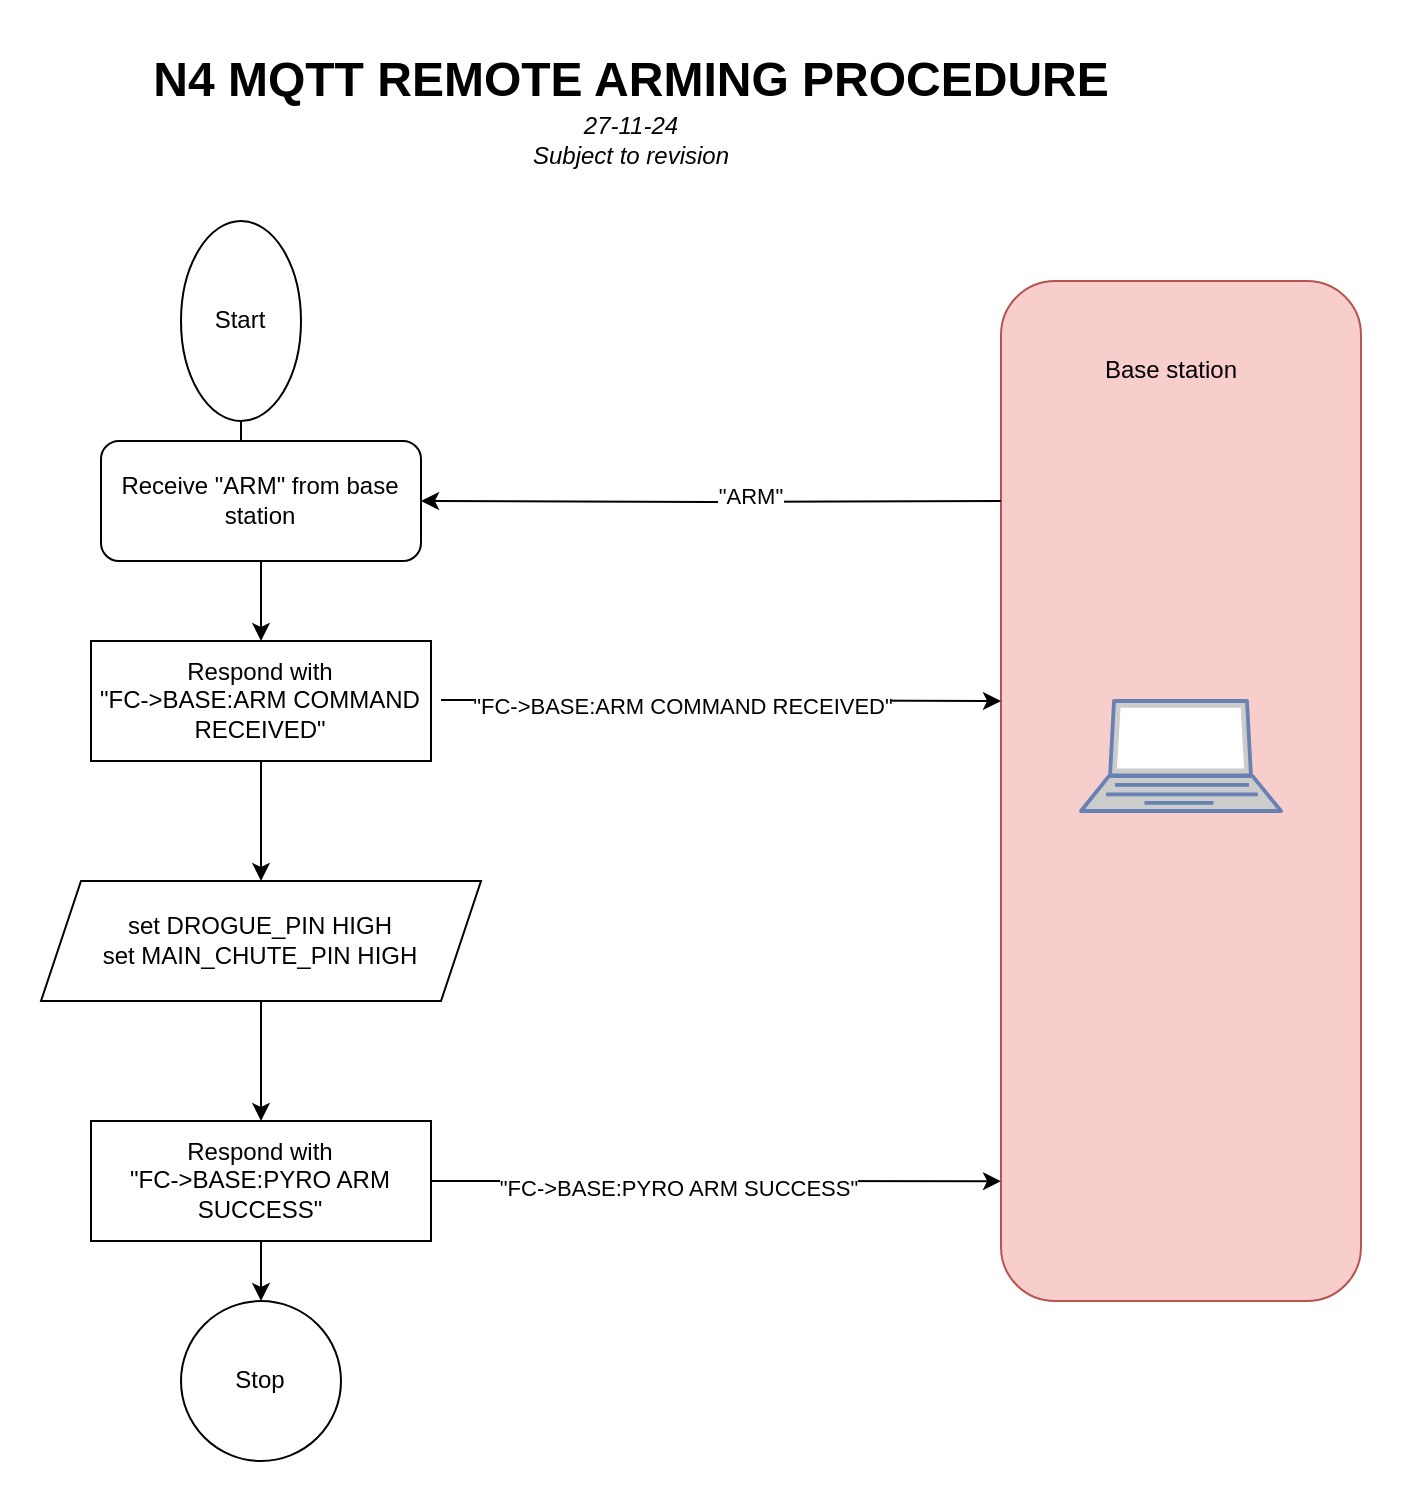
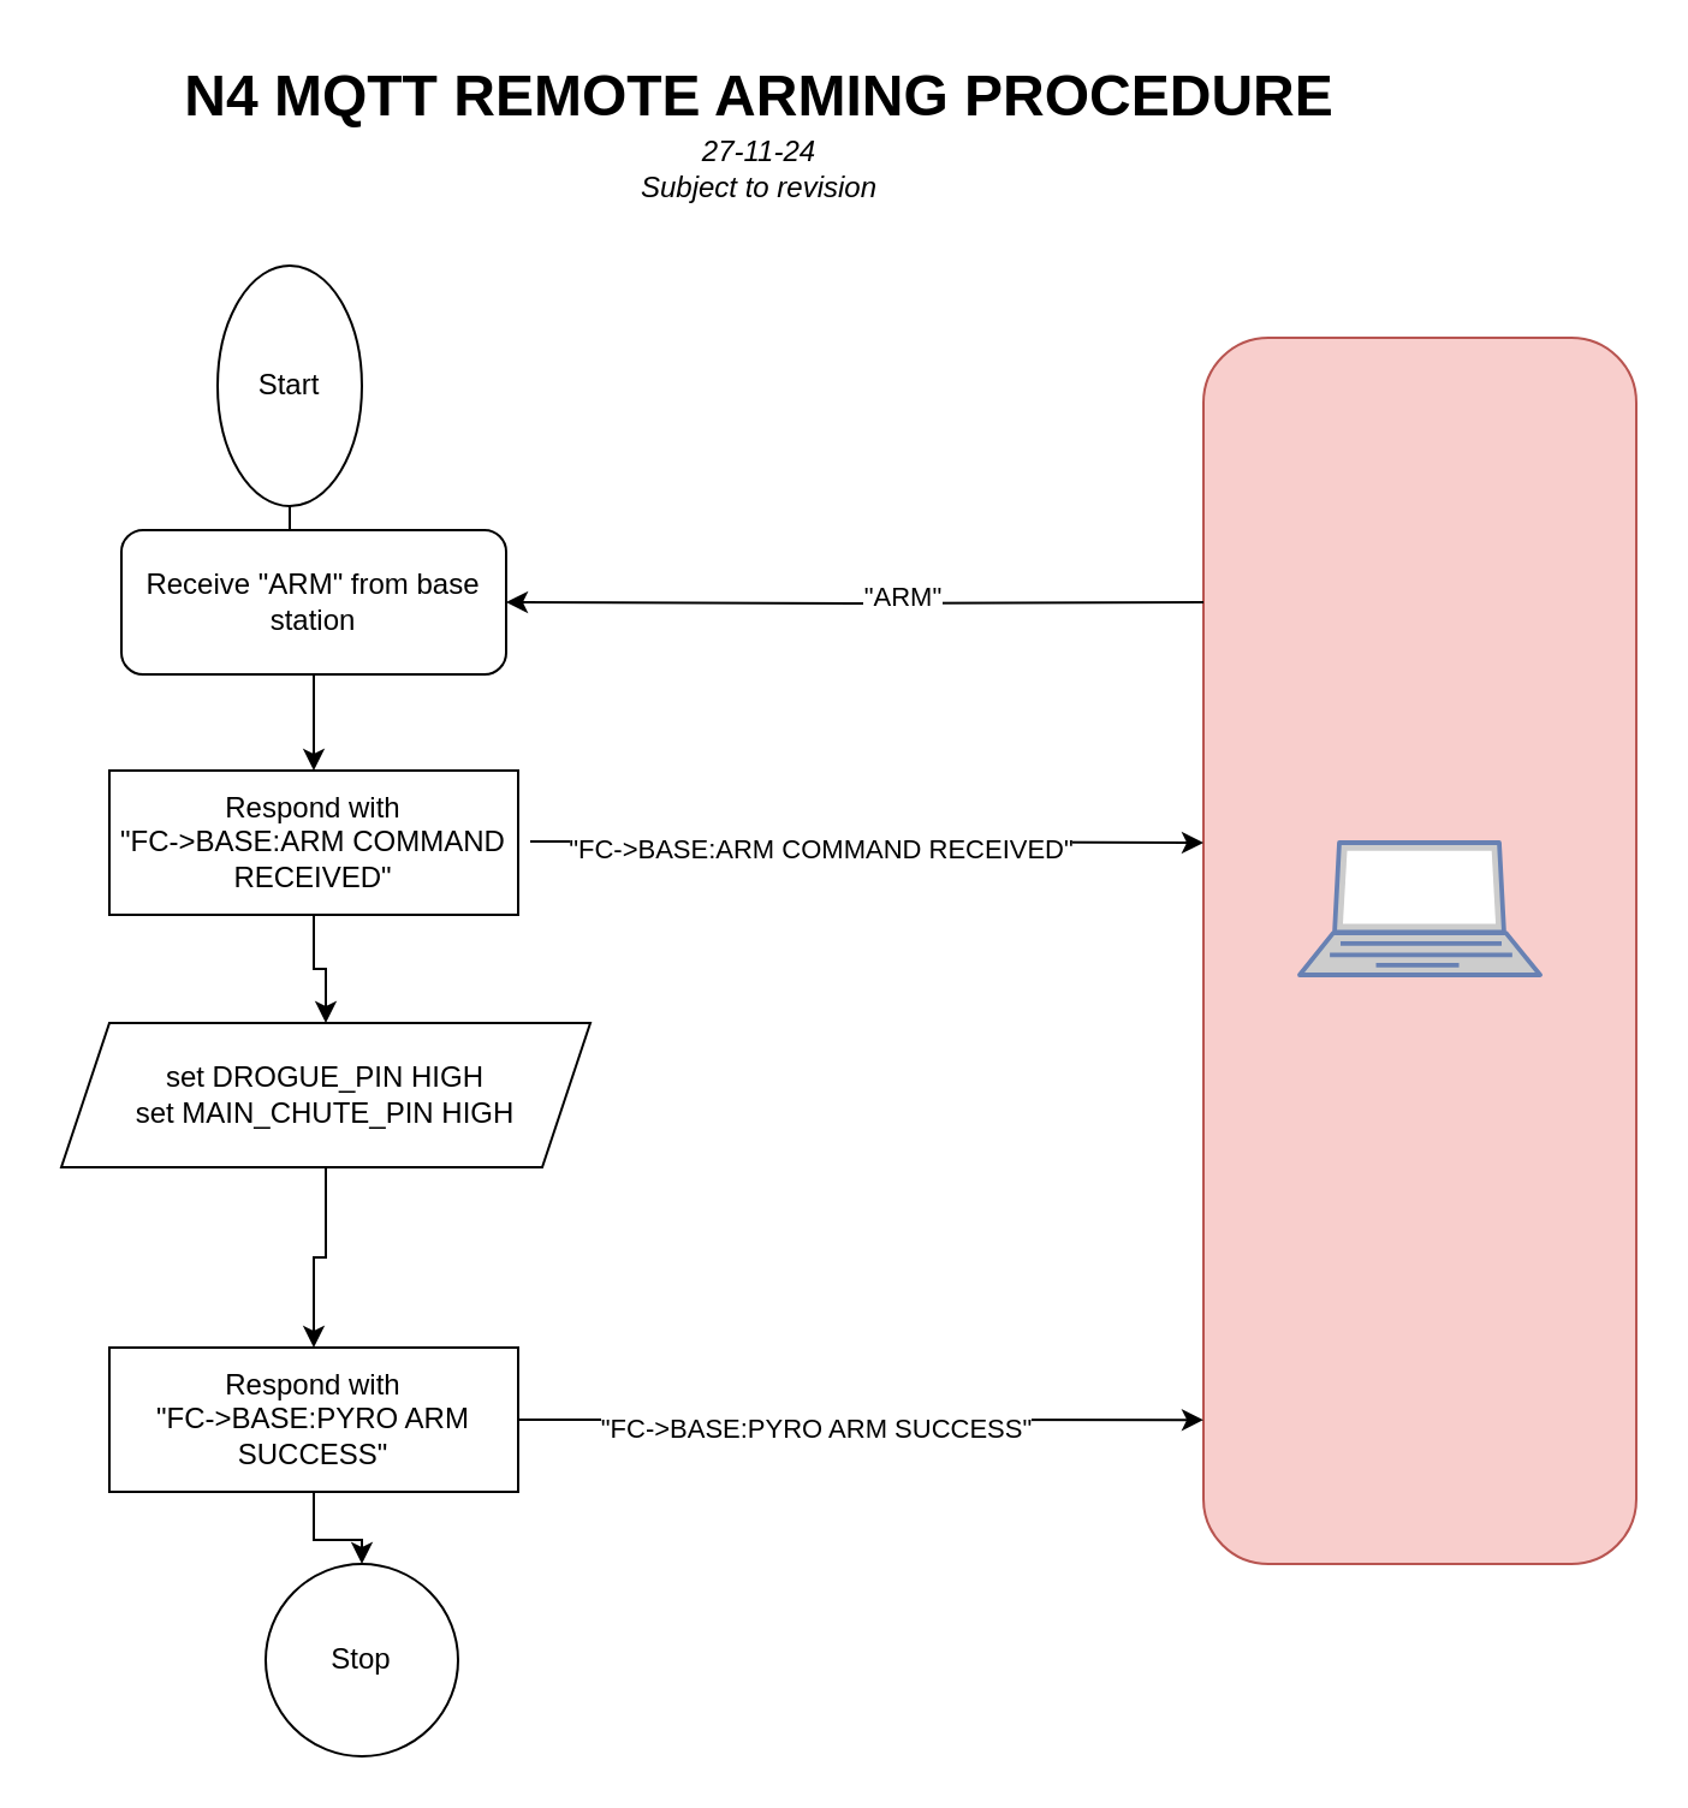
  <mxCell id="0" />
  <mxCell id="1" parent="0" />
  <mxCell id="2" value="" style="rounded=1;whiteSpace=wrap;html=1;fillColor=#f8cecc;strokeColor=#b85450;" vertex="1" parent="1"><mxGeometry x="500" y="140" width="180" height="510" as="geometry" /></mxCell>
  <mxCell id="3" value="" style="edgeStyle=orthogonalEdgeStyle;rounded=0;orthogonalLoop=1;jettySize=auto;html=1;" edge="1" parent="1" source="4" target="8"><mxGeometry relative="1" as="geometry" /></mxCell>
  <mxCell id="4" value="Start" style="ellipse;whiteSpace=wrap;html=1;aspect=fixed;" vertex="1" parent="1"><mxGeometry x="90" y="110" width="60" height="100" as="geometry" /></mxCell>
  <mxCell id="5" style="edgeStyle=orthogonalEdgeStyle;rounded=0;orthogonalLoop=1;jettySize=auto;html=1;" edge="1" parent="1" target="8"><mxGeometry relative="1" as="geometry"><mxPoint x="500" y="250" as="sourcePoint" /></mxGeometry></mxCell>
  <mxCell id="6" value="&quot;ARM&quot;" style="edgeLabel;html=1;align=center;verticalAlign=middle;resizable=0;points=[];" vertex="1" connectable="0" parent="5"><mxGeometry x="-0.142" y="-3" relative="1" as="geometry"><mxPoint as="offset" /></mxGeometry></mxCell>
  <mxCell id="7" value="" style="edgeStyle=orthogonalEdgeStyle;rounded=0;orthogonalLoop=1;jettySize=auto;html=1;" edge="1" parent="1" source="8" target="16"><mxGeometry relative="1" as="geometry" /></mxCell>
  <mxCell id="8" value="Receive &quot;ARM&quot; from base station" style="rounded=1;whiteSpace=wrap;html=1;" vertex="1" parent="1"><mxGeometry x="50" y="220" width="160" height="60" as="geometry" /></mxCell>
  <mxCell id="9" value="" style="fontColor=#0066CC;verticalAlign=top;verticalLabelPosition=bottom;labelPosition=center;align=center;html=1;outlineConnect=0;fillColor=#CCCCCC;strokeColor=#6881B3;gradientColor=none;gradientDirection=north;strokeWidth=2;shape=mxgraph.networks.laptop;" vertex="1" parent="1"><mxGeometry x="540" y="350" width="100" height="55" as="geometry" /></mxCell>
- <mxCell id="10" value="Base station" style="text;html=1;align=center;verticalAlign=middle;resizable=0;points=[];autosize=1;strokeColor=none;fillColor=none;" vertex="1" parent="1"><mxGeometry x="540" y="170" width="90" height="30" as="geometry" /></mxCell>
  <mxCell id="11" value="" style="edgeStyle=orthogonalEdgeStyle;rounded=0;orthogonalLoop=1;jettySize=auto;html=1;" edge="1" parent="1" source="12" target="18"><mxGeometry relative="1" as="geometry" /></mxCell>
- <mxCell id="12" value="set DROGUE_PIN HIGH&lt;br&gt;set MAIN_CHUTE_PIN HIGH" style="shape=parallelogram;perimeter=parallelogramPerimeter;whiteSpace=wrap;html=1;fixedSize=1;" vertex="1" parent="1"><mxGeometry x="20" y="440" width="220" height="60" as="geometry" /></mxCell>
+ <mxCell id="12" value="set DROGUE_PIN HIGH&lt;br&gt;set MAIN_CHUTE_PIN HIGH" style="shape=parallelogram;perimeter=parallelogramPerimeter;whiteSpace=wrap;html=1;fixedSize=1;" vertex="1" parent="1"><mxGeometry x="25" y="425" width="220" height="60" as="geometry" /></mxCell>
  <mxCell id="13" style="edgeStyle=orthogonalEdgeStyle;rounded=0;orthogonalLoop=1;jettySize=auto;html=1;" edge="1" parent="1"><mxGeometry relative="1" as="geometry"><mxPoint x="220" y="349.5" as="sourcePoint" /><mxPoint x="500" y="350" as="targetPoint" /><Array as="points"><mxPoint x="360" y="350" /><mxPoint x="500" y="350" /></Array></mxGeometry></mxCell>
  <mxCell id="14" value="&quot;FC-&amp;gt;BASE:ARM COMMAND RECEIVED&quot;" style="edgeLabel;html=1;align=center;verticalAlign=middle;resizable=0;points=[];" vertex="1" connectable="0" parent="13"><mxGeometry x="-0.142" y="-3" relative="1" as="geometry"><mxPoint as="offset" /></mxGeometry></mxCell>
  <mxCell id="15" value="" style="edgeStyle=orthogonalEdgeStyle;rounded=0;orthogonalLoop=1;jettySize=auto;html=1;" edge="1" parent="1" source="16" target="12"><mxGeometry relative="1" as="geometry" /></mxCell>
  <mxCell id="16" value="Respond with &lt;br&gt;&quot;FC-&amp;gt;BASE:ARM COMMAND RECEIVED&quot;" style="rounded=0;whiteSpace=wrap;html=1;" vertex="1" parent="1"><mxGeometry x="45" y="320" width="170" height="60" as="geometry" /></mxCell>
  <mxCell id="17" value="" style="edgeStyle=orthogonalEdgeStyle;rounded=0;orthogonalLoop=1;jettySize=auto;html=1;" edge="1" parent="1" source="18" target="21"><mxGeometry relative="1" as="geometry" /></mxCell>
  <mxCell id="18" value="Respond with &lt;br&gt;&quot;FC-&amp;gt;BASE:PYRO ARM SUCCESS&lt;span style=&quot;background-color: initial;&quot;&gt;&quot;&lt;/span&gt;" style="rounded=0;whiteSpace=wrap;html=1;" vertex="1" parent="1"><mxGeometry x="45" y="560" width="170" height="60" as="geometry" /></mxCell>
  <mxCell id="19" style="edgeStyle=orthogonalEdgeStyle;rounded=0;orthogonalLoop=1;jettySize=auto;html=1;exitX=1;exitY=0.5;exitDx=0;exitDy=0;" edge="1" parent="1" source="18"><mxGeometry relative="1" as="geometry"><mxPoint x="220" y="589.58" as="sourcePoint" /><mxPoint x="500" y="590.08" as="targetPoint" /><Array as="points" /></mxGeometry></mxCell>
  <mxCell id="20" value="&quot;FC-&amp;gt;BASE:PYRO ARM SUCCESS&quot;" style="edgeLabel;html=1;align=center;verticalAlign=middle;resizable=0;points=[];" vertex="1" connectable="0" parent="19"><mxGeometry x="-0.142" y="-3" relative="1" as="geometry"><mxPoint as="offset" /></mxGeometry></mxCell>
- <mxCell id="21" value="Stop" style="ellipse;whiteSpace=wrap;html=1;aspect=fixed;" vertex="1" parent="1"><mxGeometry x="90" y="650" width="80" height="80" as="geometry" /></mxCell>
+ <mxCell id="21" value="Stop" style="ellipse;whiteSpace=wrap;html=1;aspect=fixed;" vertex="1" parent="1"><mxGeometry x="110" y="650" width="80" height="80" as="geometry" /></mxCell>
  <mxCell id="22" value="N4 MQTT REMOTE ARMING PROCEDURE" style="text;strokeColor=none;fillColor=none;html=1;fontSize=24;fontStyle=1;verticalAlign=middle;align=center;" vertex="1" parent="1"><mxGeometry x="265" y="20" width="100" height="40" as="geometry" /></mxCell>
  <mxCell id="23" value="&lt;i&gt;27-11-24&lt;br&gt;Subject to revision&lt;/i&gt;" style="text;html=1;strokeColor=none;fillColor=none;align=center;verticalAlign=middle;whiteSpace=wrap;rounded=0;" vertex="1" parent="1"><mxGeometry x="198" y="50" width="235" height="40" as="geometry" /></mxCell>
